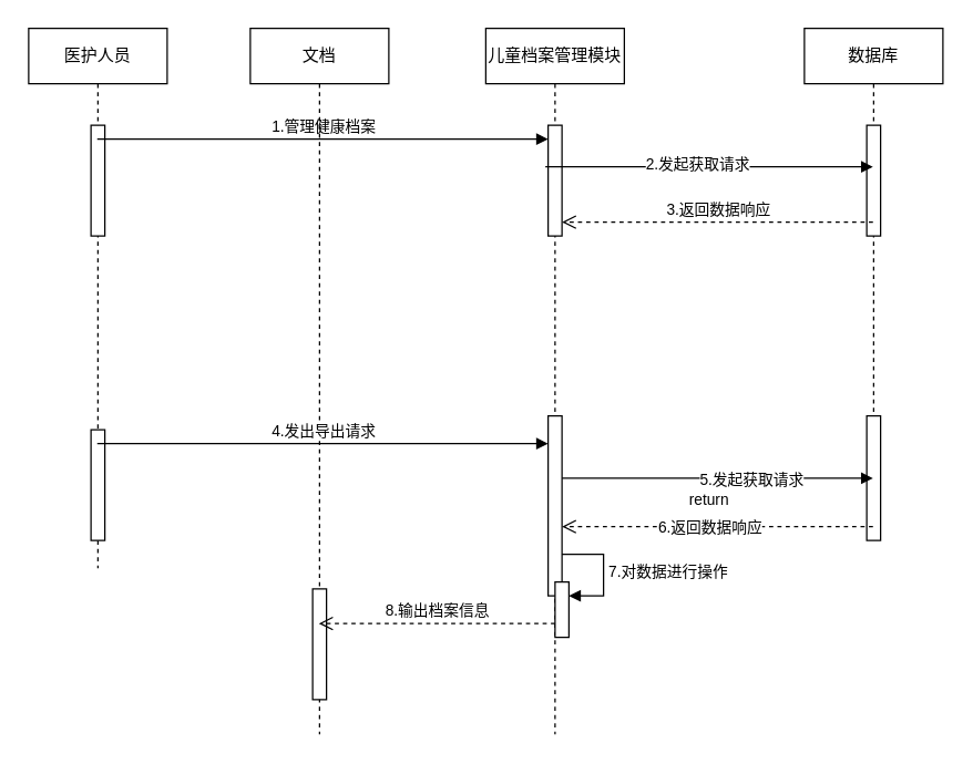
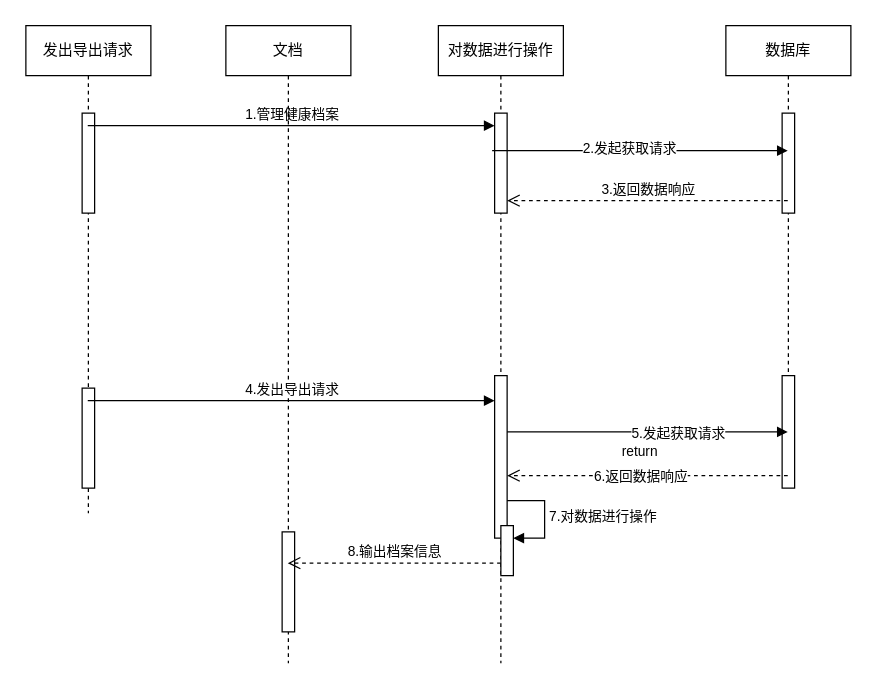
  <mxCell id="0" />
  <mxCell id="1" parent="0" />
- <mxCell id="2" value="医护人员" style="shape=umlLifeline;perimeter=lifelinePerimeter;whiteSpace=wrap;html=1;container=1;dropTarget=0;collapsible=0;recursiveResize=0;outlineConnect=0;portConstraint=eastwest;newEdgeStyle={&quot;edgeStyle&quot;:&quot;elbowEdgeStyle&quot;,&quot;elbow&quot;:&quot;vertical&quot;,&quot;curved&quot;:0,&quot;rounded&quot;:0};" vertex="1" parent="1"><mxGeometry x="20" y="20" width="100" height="390" as="geometry" /></mxCell>
+ <mxCell id="2" value="发出导出请求" style="shape=umlLifeline;perimeter=lifelinePerimeter;whiteSpace=wrap;html=1;container=1;dropTarget=0;collapsible=0;recursiveResize=0;outlineConnect=0;portConstraint=eastwest;newEdgeStyle={&quot;edgeStyle&quot;:&quot;elbowEdgeStyle&quot;,&quot;elbow&quot;:&quot;vertical&quot;,&quot;curved&quot;:0,&quot;rounded&quot;:0};" vertex="1" parent="1"><mxGeometry x="20" y="20" width="100" height="390" as="geometry" /></mxCell>
  <mxCell id="3" value="" style="html=1;points=[];perimeter=orthogonalPerimeter;outlineConnect=0;targetShapes=umlLifeline;portConstraint=eastwest;newEdgeStyle={&quot;edgeStyle&quot;:&quot;elbowEdgeStyle&quot;,&quot;elbow&quot;:&quot;vertical&quot;,&quot;curved&quot;:0,&quot;rounded&quot;:0};" vertex="1" parent="2"><mxGeometry x="45" y="70" width="10" height="80" as="geometry" /></mxCell>
  <mxCell id="4" value="" style="html=1;points=[];perimeter=orthogonalPerimeter;outlineConnect=0;targetShapes=umlLifeline;portConstraint=eastwest;newEdgeStyle={&quot;edgeStyle&quot;:&quot;elbowEdgeStyle&quot;,&quot;elbow&quot;:&quot;vertical&quot;,&quot;curved&quot;:0,&quot;rounded&quot;:0};" vertex="1" parent="2"><mxGeometry x="45" y="290" width="10" height="80" as="geometry" /></mxCell>
- <mxCell id="5" value="儿童档案管理模块" style="shape=umlLifeline;perimeter=lifelinePerimeter;whiteSpace=wrap;html=1;container=1;dropTarget=0;collapsible=0;recursiveResize=0;outlineConnect=0;portConstraint=eastwest;newEdgeStyle={&quot;edgeStyle&quot;:&quot;elbowEdgeStyle&quot;,&quot;elbow&quot;:&quot;vertical&quot;,&quot;curved&quot;:0,&quot;rounded&quot;:0};" vertex="1" parent="1"><mxGeometry x="350" y="20" width="100" height="510" as="geometry" /></mxCell>
+ <mxCell id="5" value="对数据进行操作" style="shape=umlLifeline;perimeter=lifelinePerimeter;whiteSpace=wrap;html=1;container=1;dropTarget=0;collapsible=0;recursiveResize=0;outlineConnect=0;portConstraint=eastwest;newEdgeStyle={&quot;edgeStyle&quot;:&quot;elbowEdgeStyle&quot;,&quot;elbow&quot;:&quot;vertical&quot;,&quot;curved&quot;:0,&quot;rounded&quot;:0};" vertex="1" parent="1"><mxGeometry x="350" y="20" width="100" height="510" as="geometry" /></mxCell>
  <mxCell id="6" value="" style="html=1;points=[];perimeter=orthogonalPerimeter;outlineConnect=0;targetShapes=umlLifeline;portConstraint=eastwest;newEdgeStyle={&quot;edgeStyle&quot;:&quot;elbowEdgeStyle&quot;,&quot;elbow&quot;:&quot;vertical&quot;,&quot;curved&quot;:0,&quot;rounded&quot;:0};" vertex="1" parent="5"><mxGeometry x="45" y="70" width="10" height="80" as="geometry" /></mxCell>
  <mxCell id="7" value="" style="html=1;points=[];perimeter=orthogonalPerimeter;outlineConnect=0;targetShapes=umlLifeline;portConstraint=eastwest;newEdgeStyle={&quot;edgeStyle&quot;:&quot;elbowEdgeStyle&quot;,&quot;elbow&quot;:&quot;vertical&quot;,&quot;curved&quot;:0,&quot;rounded&quot;:0};" vertex="1" parent="5"><mxGeometry x="45" y="280" width="10" height="130" as="geometry" /></mxCell>
  <mxCell id="8" value="" style="html=1;points=[];perimeter=orthogonalPerimeter;outlineConnect=0;targetShapes=umlLifeline;portConstraint=eastwest;newEdgeStyle={&quot;edgeStyle&quot;:&quot;elbowEdgeStyle&quot;,&quot;elbow&quot;:&quot;vertical&quot;,&quot;curved&quot;:0,&quot;rounded&quot;:0};" vertex="1" parent="5"><mxGeometry x="50" y="400" width="10" height="40" as="geometry" /></mxCell>
  <mxCell id="9" value="7.对数据进行操作" style="html=1;align=left;spacingLeft=2;endArrow=block;rounded=0;edgeStyle=orthogonalEdgeStyle;curved=0;rounded=0;" edge="1" target="8" parent="5"><mxGeometry relative="1" as="geometry"><mxPoint x="55" y="380" as="sourcePoint" /><Array as="points"><mxPoint x="85" y="410" /></Array></mxGeometry></mxCell>
  <mxCell id="10" value="数据库" style="shape=umlLifeline;perimeter=lifelinePerimeter;whiteSpace=wrap;html=1;container=1;dropTarget=0;collapsible=0;recursiveResize=0;outlineConnect=0;portConstraint=eastwest;newEdgeStyle={&quot;edgeStyle&quot;:&quot;elbowEdgeStyle&quot;,&quot;elbow&quot;:&quot;vertical&quot;,&quot;curved&quot;:0,&quot;rounded&quot;:0};" vertex="1" parent="1"><mxGeometry x="580" y="20" width="100" height="370" as="geometry" /></mxCell>
  <mxCell id="11" value="" style="html=1;points=[];perimeter=orthogonalPerimeter;outlineConnect=0;targetShapes=umlLifeline;portConstraint=eastwest;newEdgeStyle={&quot;edgeStyle&quot;:&quot;elbowEdgeStyle&quot;,&quot;elbow&quot;:&quot;vertical&quot;,&quot;curved&quot;:0,&quot;rounded&quot;:0};" vertex="1" parent="10"><mxGeometry x="45" y="70" width="10" height="80" as="geometry" /></mxCell>
  <mxCell id="12" value="" style="html=1;points=[];perimeter=orthogonalPerimeter;outlineConnect=0;targetShapes=umlLifeline;portConstraint=eastwest;newEdgeStyle={&quot;edgeStyle&quot;:&quot;elbowEdgeStyle&quot;,&quot;elbow&quot;:&quot;vertical&quot;,&quot;curved&quot;:0,&quot;rounded&quot;:0};" vertex="1" parent="10"><mxGeometry x="45" y="280" width="10" height="90" as="geometry" /></mxCell>
  <mxCell id="13" value="1.管理健康档案" style="html=1;verticalAlign=bottom;endArrow=block;edgeStyle=elbowEdgeStyle;elbow=vertical;curved=0;rounded=0;" edge="1" parent="1" source="2" target="6"><mxGeometry width="80" relative="1" as="geometry"><mxPoint x="110" y="100" as="sourcePoint" /><mxPoint x="190" y="100" as="targetPoint" /><Array as="points"><mxPoint x="210" y="100" /></Array></mxGeometry></mxCell>
  <mxCell id="14" value="" style="html=1;verticalAlign=bottom;endArrow=block;edgeStyle=elbowEdgeStyle;elbow=vertical;curved=0;rounded=0;" edge="1" parent="1" source="6" target="10"><mxGeometry x="-0.065" y="20" width="80" relative="1" as="geometry"><mxPoint x="320" y="120" as="sourcePoint" /><mxPoint x="400" y="120" as="targetPoint" /><Array as="points"><mxPoint x="393" y="120" /></Array><mxPoint as="offset" /></mxGeometry></mxCell>
  <mxCell id="15" value="2.发起获取请求" style="edgeLabel;html=1;align=center;verticalAlign=middle;resizable=0;points=[];" vertex="1" connectable="0" parent="14"><mxGeometry x="-0.073" y="3" relative="1" as="geometry"><mxPoint as="offset" /></mxGeometry></mxCell>
  <mxCell id="16" value="文档" style="shape=umlLifeline;perimeter=lifelinePerimeter;whiteSpace=wrap;html=1;container=1;dropTarget=0;collapsible=0;recursiveResize=0;outlineConnect=0;portConstraint=eastwest;newEdgeStyle={&quot;edgeStyle&quot;:&quot;elbowEdgeStyle&quot;,&quot;elbow&quot;:&quot;vertical&quot;,&quot;curved&quot;:0,&quot;rounded&quot;:0};" vertex="1" parent="1"><mxGeometry x="180" y="20" width="100" height="510" as="geometry" /></mxCell>
  <mxCell id="17" value="" style="html=1;points=[];perimeter=orthogonalPerimeter;outlineConnect=0;targetShapes=umlLifeline;portConstraint=eastwest;newEdgeStyle={&quot;edgeStyle&quot;:&quot;elbowEdgeStyle&quot;,&quot;elbow&quot;:&quot;vertical&quot;,&quot;curved&quot;:0,&quot;rounded&quot;:0};" vertex="1" parent="16"><mxGeometry x="45" y="405" width="10" height="80" as="geometry" /></mxCell>
  <mxCell id="18" value="3.返回数据响应" style="html=1;verticalAlign=bottom;endArrow=open;dashed=1;endSize=8;edgeStyle=elbowEdgeStyle;elbow=vertical;curved=0;rounded=0;" edge="1" parent="1" source="10" target="6"><mxGeometry relative="1" as="geometry"><mxPoint x="590" y="150" as="sourcePoint" /><mxPoint x="510" y="150" as="targetPoint" /><Array as="points"><mxPoint x="540" y="160" /></Array></mxGeometry></mxCell>
  <mxCell id="19" value="4.发出导出请求" style="html=1;verticalAlign=bottom;endArrow=block;edgeStyle=elbowEdgeStyle;elbow=vertical;curved=0;rounded=0;" edge="1" parent="1" source="2" target="7"><mxGeometry width="80" relative="1" as="geometry"><mxPoint x="110" y="320" as="sourcePoint" /><mxPoint x="390" y="320" as="targetPoint" /><Array as="points"><mxPoint x="230" y="320" /></Array></mxGeometry></mxCell>
  <mxCell id="20" value="" style="html=1;verticalAlign=bottom;endArrow=block;edgeStyle=elbowEdgeStyle;elbow=vertical;curved=0;rounded=0;" edge="1" parent="1" source="7" target="10"><mxGeometry x="0.025" y="25" width="80" relative="1" as="geometry"><mxPoint x="440" y="320" as="sourcePoint" /><mxPoint x="520" y="320" as="targetPoint" /><mxPoint as="offset" /></mxGeometry></mxCell>
  <mxCell id="21" value="5.发起获取请求" style="edgeLabel;html=1;align=center;verticalAlign=middle;resizable=0;points=[];" vertex="1" connectable="0" parent="20"><mxGeometry x="0.212" relative="1" as="geometry"><mxPoint as="offset" /></mxGeometry></mxCell>
  <mxCell id="22" value="return" style="html=1;verticalAlign=bottom;endArrow=open;dashed=1;endSize=8;edgeStyle=elbowEdgeStyle;elbow=vertical;curved=0;rounded=0;" edge="1" parent="1" source="10" target="7"><mxGeometry x="0.065" y="-10" relative="1" as="geometry"><mxPoint x="540" y="370" as="sourcePoint" /><mxPoint x="460" y="370" as="targetPoint" /><Array as="points"><mxPoint x="500" y="380" /></Array><mxPoint x="1" as="offset" /></mxGeometry></mxCell>
  <mxCell id="23" value="6.返回数据响应" style="edgeLabel;html=1;align=center;verticalAlign=middle;resizable=0;points=[];" vertex="1" connectable="0" parent="22"><mxGeometry x="0.056" relative="1" as="geometry"><mxPoint x="1" as="offset" /></mxGeometry></mxCell>
  <mxCell id="24" value="8.输出档案信息" style="html=1;verticalAlign=bottom;endArrow=open;dashed=1;endSize=8;edgeStyle=elbowEdgeStyle;elbow=vertical;curved=0;rounded=0;" edge="1" parent="1" target="16"><mxGeometry relative="1" as="geometry"><mxPoint x="400" y="450" as="sourcePoint" /><mxPoint x="320" y="450" as="targetPoint" /></mxGeometry></mxCell>
